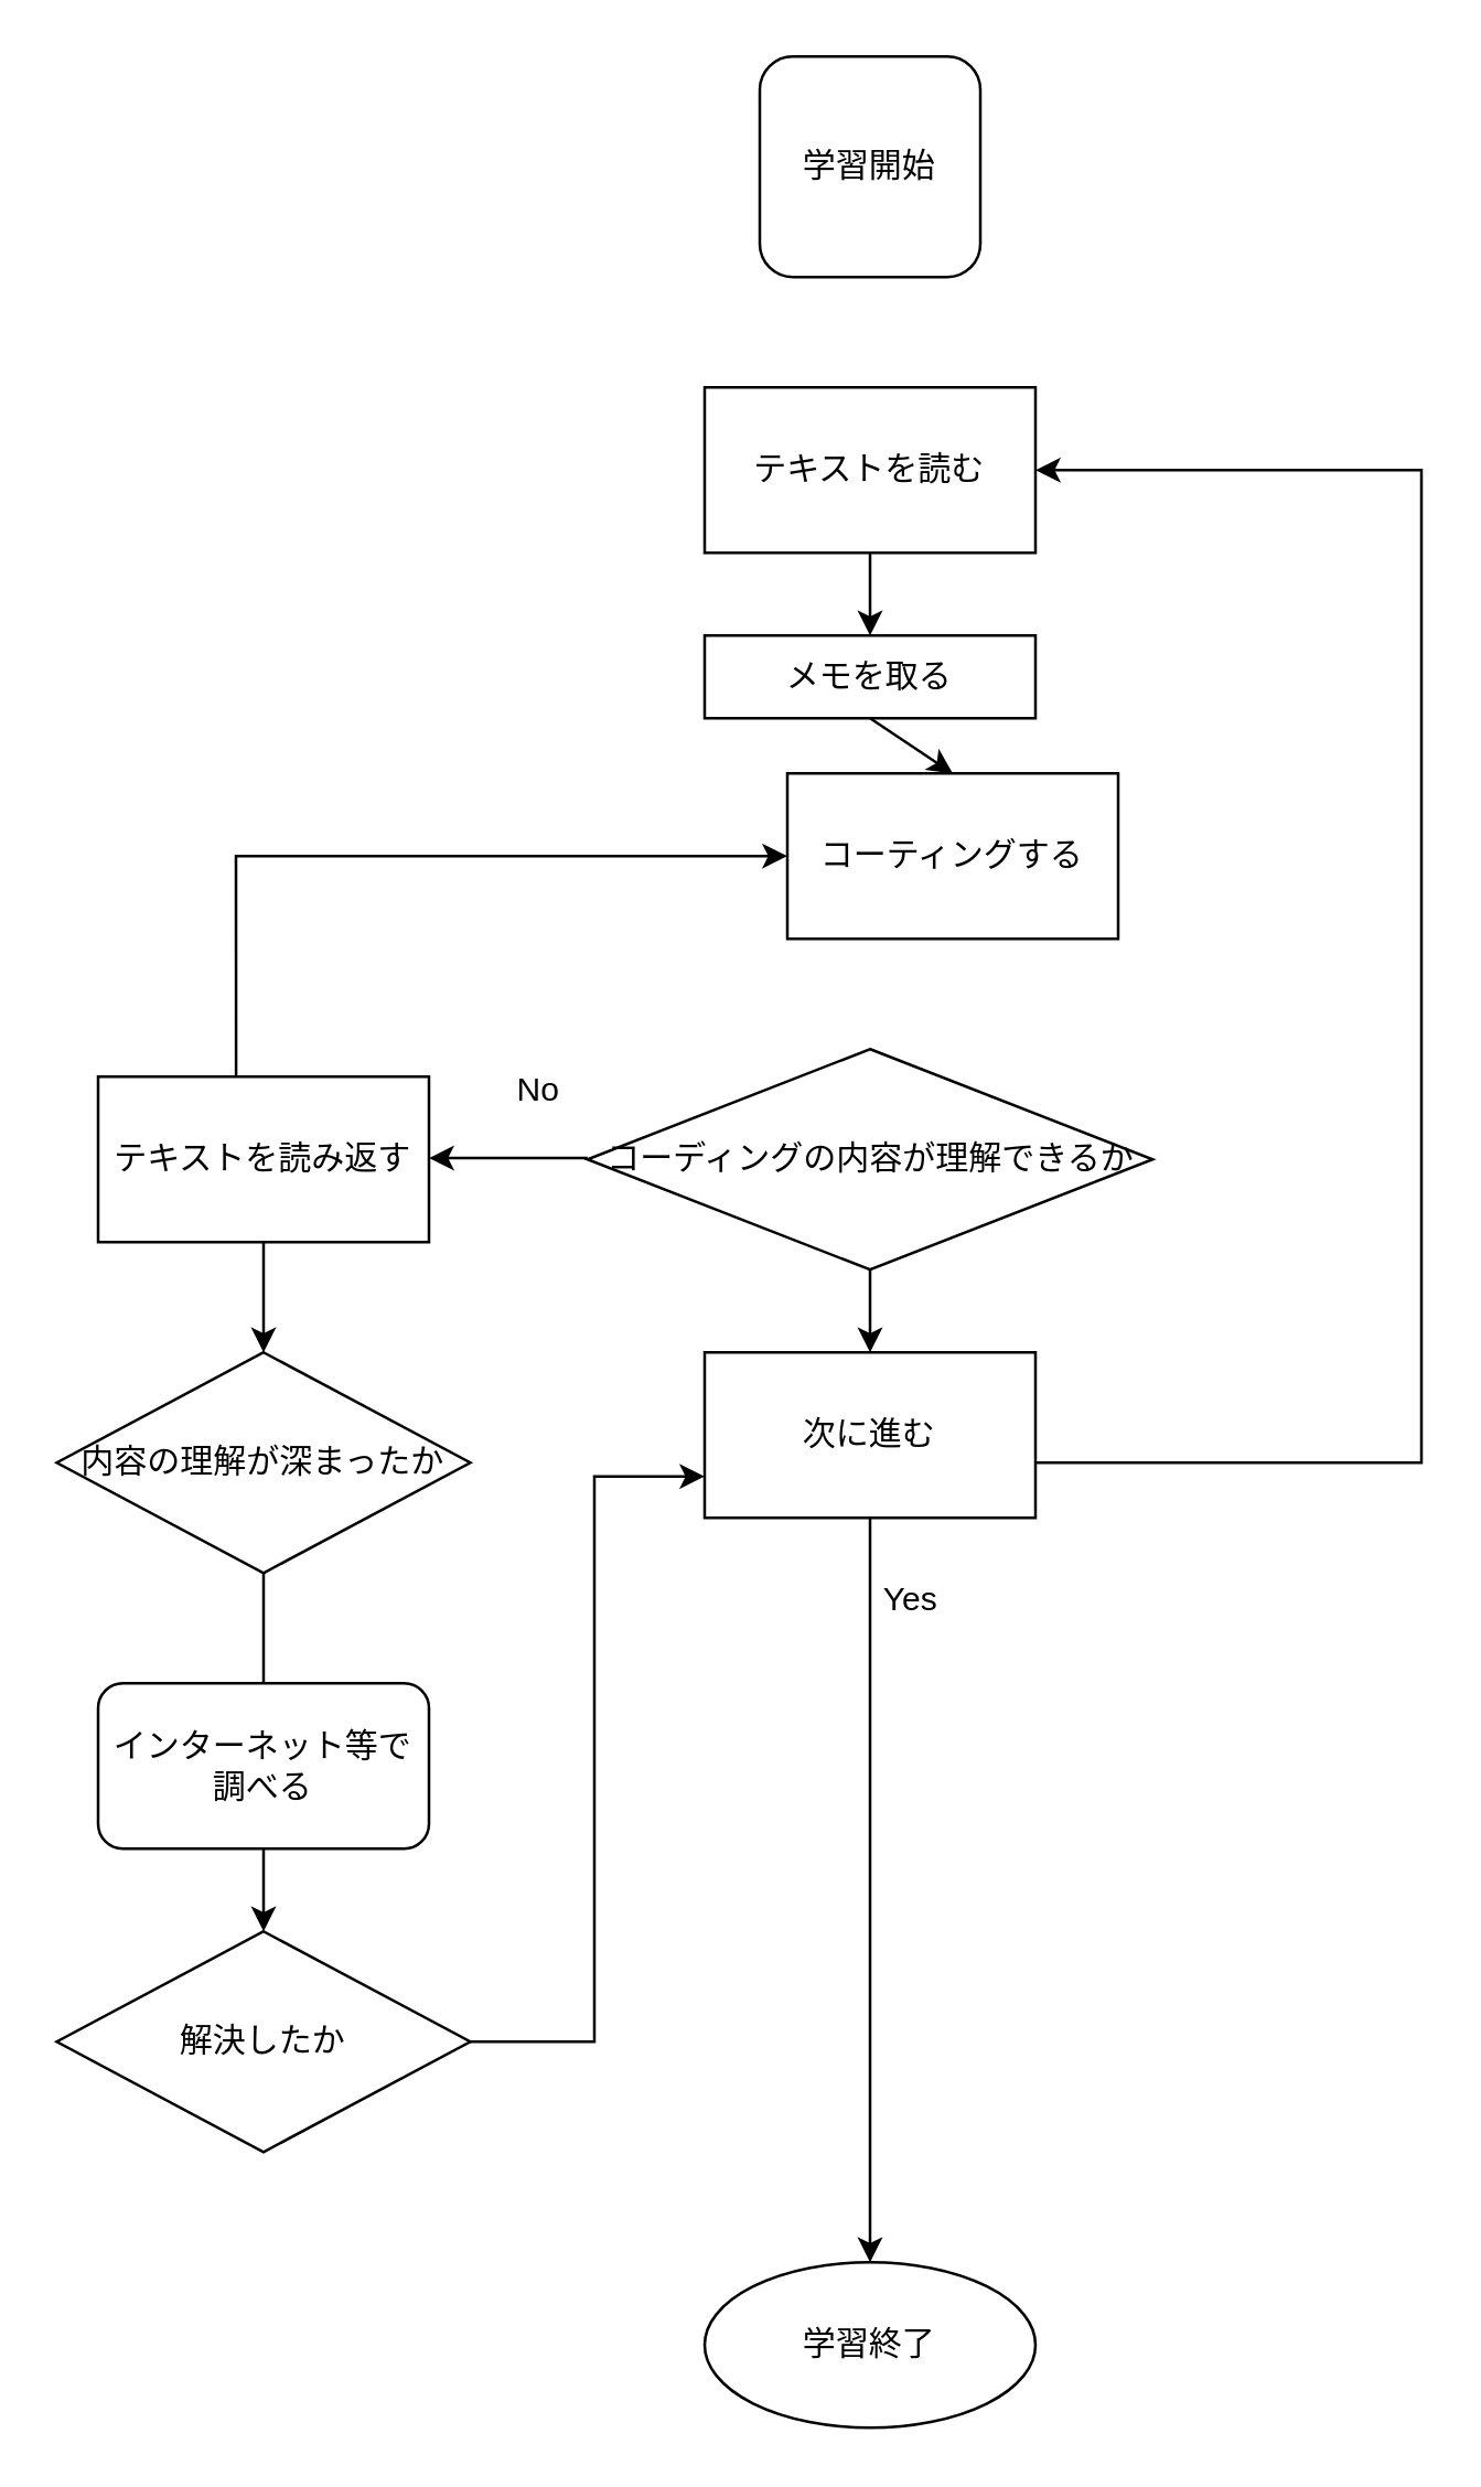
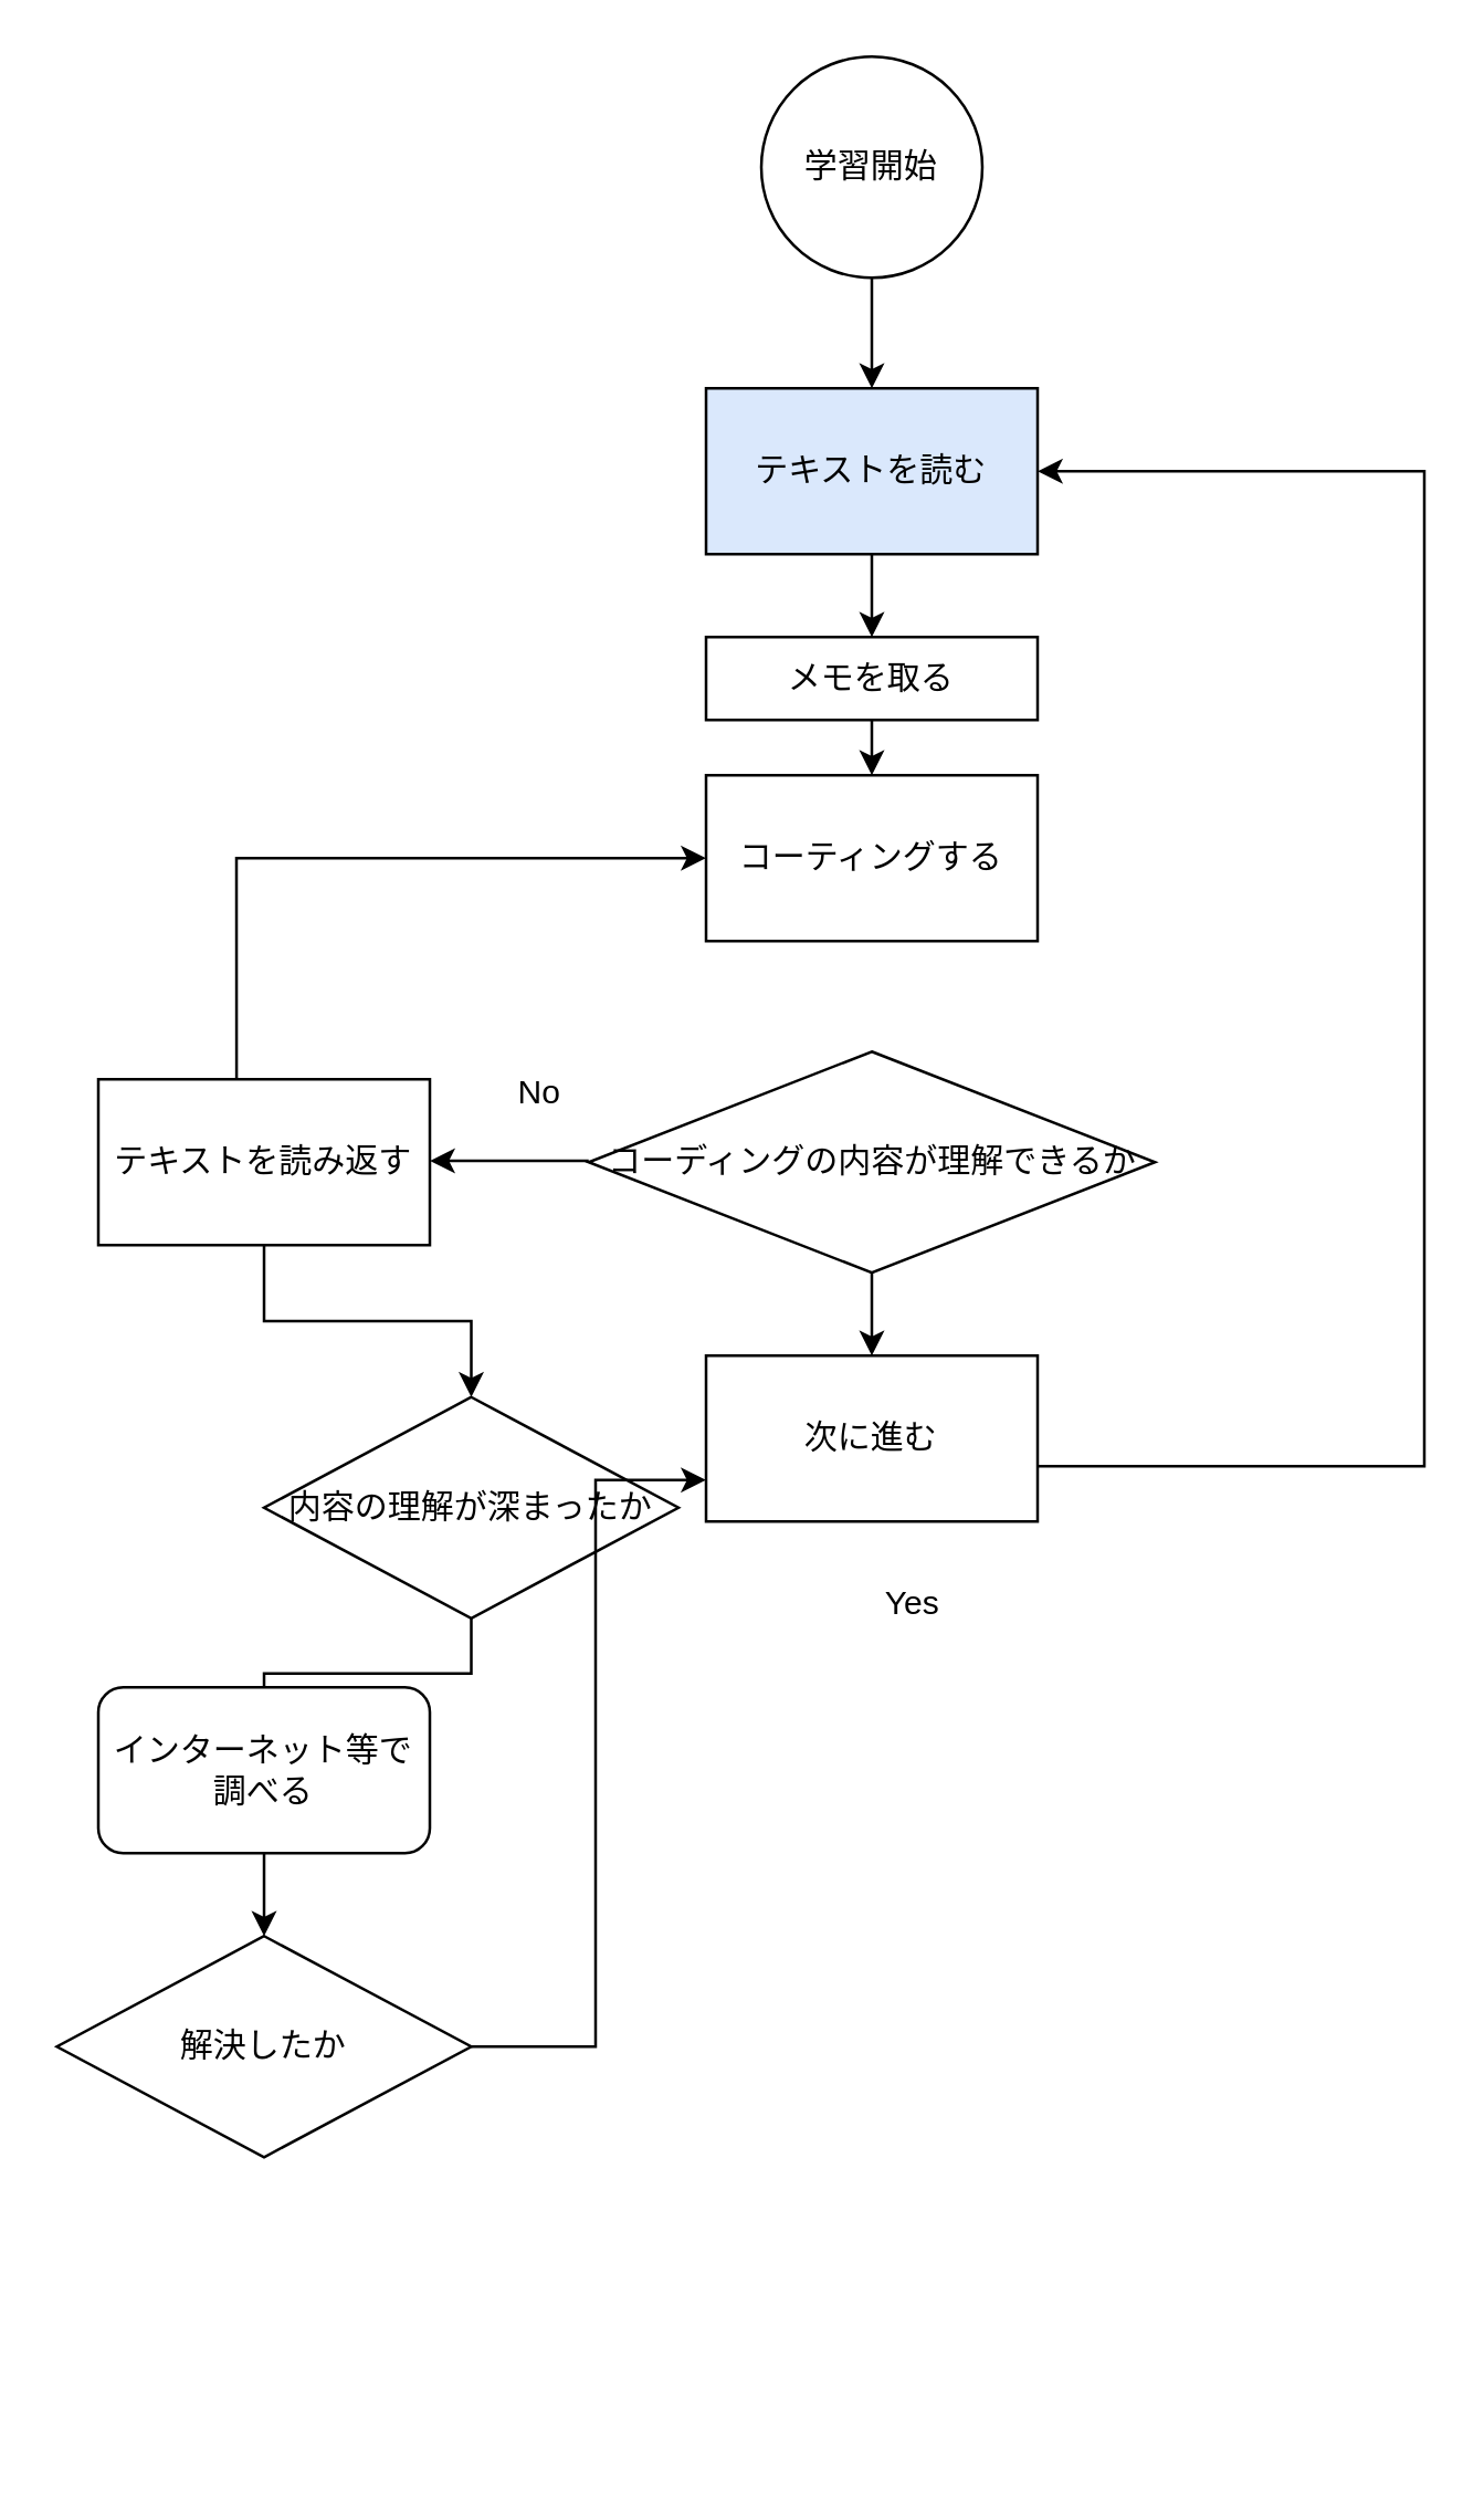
  <mxCell id="0" />
  <mxCell id="1" parent="0" />
  <mxCell id="2" value="" style="edgeStyle=orthogonalEdgeStyle;rounded=0;orthogonalLoop=1;jettySize=auto;html=1;" edge="1" parent="1" source="3"><mxGeometry relative="1" as="geometry"><mxPoint x="315" y="230" as="targetPoint" /></mxGeometry></mxCell>
- <mxCell id="3" value="テキストを読む" style="rounded=0;whiteSpace=wrap;html=1;" vertex="1" parent="1"><mxGeometry x="255" y="140" width="120" height="60" as="geometry" /></mxCell>
- <mxCell id="4" value="コーティングする" style="whiteSpace=wrap;html=1;rounded=0;" vertex="1" parent="1"><mxGeometry x="285" y="280" width="120" height="60" as="geometry" /></mxCell>
+ <mxCell id="3" value="テキストを読む" style="rounded=0;whiteSpace=wrap;html=1;fillColor=#dae8fc;" vertex="1" parent="1"><mxGeometry x="255" y="140" width="120" height="60" as="geometry" /></mxCell>
+ <mxCell id="4" value="コーティングする" style="whiteSpace=wrap;html=1;rounded=0;" vertex="1" parent="1"><mxGeometry x="255" y="280" width="120" height="60" as="geometry" /></mxCell>
  <mxCell id="5" value="" style="edgeStyle=orthogonalEdgeStyle;rounded=0;orthogonalLoop=1;jettySize=auto;html=1;entryX=0.5;entryY=0;entryDx=0;entryDy=0;" edge="1" parent="1" source="6" target="12"><mxGeometry relative="1" as="geometry"><mxPoint x="315" y="440" as="targetPoint" /></mxGeometry></mxCell>
  <mxCell id="6" value="コーディングの内容が理解できるか" style="rhombus;whiteSpace=wrap;html=1;rounded=0;" vertex="1" parent="1"><mxGeometry x="212.5" y="380" width="205" height="80" as="geometry" /></mxCell>
  <mxCell id="7" value="" style="endArrow=classic;html=1;rounded=0;" edge="1" parent="1"><mxGeometry width="50" height="50" relative="1" as="geometry"><mxPoint x="212.5" y="419.5" as="sourcePoint" /><mxPoint x="155" y="419.5" as="targetPoint" /><Array as="points" /></mxGeometry></mxCell>
  <mxCell id="8" value="" style="edgeStyle=orthogonalEdgeStyle;rounded=0;orthogonalLoop=1;jettySize=auto;html=1;" edge="1" parent="1" source="9" target="19"><mxGeometry relative="1" as="geometry" /></mxCell>
  <mxCell id="9" value="テキストを読み返す" style="rounded=0;whiteSpace=wrap;html=1;" vertex="1" parent="1"><mxGeometry x="35" y="390" width="120" height="60" as="geometry" /></mxCell>
  <mxCell id="10" value="" style="endArrow=classic;html=1;rounded=0;entryX=0;entryY=0.5;entryDx=0;entryDy=0;exitX=0.417;exitY=0;exitDx=0;exitDy=0;exitPerimeter=0;" edge="1" parent="1" source="9" target="4"><mxGeometry width="50" height="50" relative="1" as="geometry"><mxPoint x="85" y="340" as="sourcePoint" /><mxPoint x="135" y="290" as="targetPoint" /><Array as="points"><mxPoint x="85" y="310" /></Array></mxGeometry></mxCell>
- <mxCell id="11" value="" style="edgeStyle=orthogonalEdgeStyle;rounded=0;orthogonalLoop=1;jettySize=auto;html=1;" edge="1" parent="1" source="12" target="24"><mxGeometry relative="1" as="geometry" /></mxCell>
  <mxCell id="12" value="次に進む" style="whiteSpace=wrap;html=1;rounded=0;" vertex="1" parent="1"><mxGeometry x="255" y="490" width="120" height="60" as="geometry" /></mxCell>
  <mxCell id="13" value="メモを取る" style="rounded=0;whiteSpace=wrap;html=1;" vertex="1" parent="1"><mxGeometry x="255" y="230" width="120" height="30" as="geometry" /></mxCell>
  <mxCell id="14" value="" style="endArrow=classic;html=1;rounded=0;entryX=0.5;entryY=0;entryDx=0;entryDy=0;" edge="1" parent="1" target="4"><mxGeometry width="50" height="50" relative="1" as="geometry"><mxPoint x="315" y="260" as="sourcePoint" /><mxPoint x="365" y="210" as="targetPoint" /></mxGeometry></mxCell>
  <mxCell id="15" value="" style="endArrow=classic;html=1;rounded=0;entryX=1;entryY=0.5;entryDx=0;entryDy=0;" edge="1" parent="1" target="3"><mxGeometry width="50" height="50" relative="1" as="geometry"><mxPoint x="375" y="530" as="sourcePoint" /><mxPoint x="425" y="480" as="targetPoint" /><Array as="points"><mxPoint x="515" y="530" /><mxPoint x="515" y="170" /></Array></mxGeometry></mxCell>
  <mxCell id="16" value="Yes" style="text;html=1;strokeColor=none;fillColor=none;align=center;verticalAlign=middle;whiteSpace=wrap;rounded=0;" vertex="1" parent="1"><mxGeometry x="300" y="565" width="60" height="30" as="geometry" /></mxCell>
  <mxCell id="17" value="No" style="text;html=1;strokeColor=none;fillColor=none;align=center;verticalAlign=middle;whiteSpace=wrap;rounded=0;" vertex="1" parent="1"><mxGeometry x="165" y="380" width="60" height="30" as="geometry" /></mxCell>
  <mxCell id="18" value="" style="edgeStyle=orthogonalEdgeStyle;rounded=0;orthogonalLoop=1;jettySize=auto;html=1;endArrow=none;" edge="1" parent="1" source="19" target="21"><mxGeometry relative="1" as="geometry" /></mxCell>
- <mxCell id="19" value="内容の理解が深まったか" style="rhombus;whiteSpace=wrap;html=1;rounded=0;" vertex="1" parent="1"><mxGeometry x="20" y="490" width="150" height="80" as="geometry" /></mxCell>
+ <mxCell id="19" value="内容の理解が深まったか" style="rhombus;whiteSpace=wrap;html=1;rounded=0;" vertex="1" parent="1"><mxGeometry x="95" y="505" width="150" height="80" as="geometry" /></mxCell>
  <mxCell id="20" value="" style="edgeStyle=orthogonalEdgeStyle;rounded=0;orthogonalLoop=1;jettySize=auto;html=1;" edge="1" parent="1" source="21" target="22"><mxGeometry relative="1" as="geometry" /></mxCell>
  <mxCell id="21" value="インターネット等で調べる" style="whiteSpace=wrap;html=1;rounded=1;" vertex="1" parent="1"><mxGeometry x="35" y="610" width="120" height="60" as="geometry" /></mxCell>
  <mxCell id="22" value="解決したか" style="rhombus;whiteSpace=wrap;html=1;rounded=0;" vertex="1" parent="1"><mxGeometry x="20" y="700" width="150" height="80" as="geometry" /></mxCell>
  <mxCell id="23" value="" style="endArrow=classic;html=1;rounded=0;entryX=0;entryY=0.75;entryDx=0;entryDy=0;" edge="1" parent="1" target="12"><mxGeometry width="50" height="50" relative="1" as="geometry"><mxPoint x="170" y="740" as="sourcePoint" /><mxPoint x="220" y="690" as="targetPoint" /><Array as="points"><mxPoint x="215" y="740" /><mxPoint x="215" y="535" /></Array></mxGeometry></mxCell>
- <mxCell id="24" value="学習終了" style="whiteSpace=wrap;html=1;rounded=0;shape=ellipse;perimeter=ellipsePerimeter;" vertex="1" parent="1"><mxGeometry x="255" y="820" width="120" height="60" as="geometry" /></mxCell>
- <mxCell id="26" value="学習開始" style="whiteSpace=wrap;html=1;rounded=1;" vertex="1" parent="1"><mxGeometry x="275" y="20" width="80" height="80" as="geometry" /></mxCell>
+ <mxCell id="25" value="" style="edgeStyle=orthogonalEdgeStyle;rounded=0;orthogonalLoop=1;jettySize=auto;html=1;" edge="1" parent="1" source="26" target="3"><mxGeometry relative="1" as="geometry" /></mxCell>
+ <mxCell id="26" value="学習開始" style="ellipse;whiteSpace=wrap;html=1;rounded=0;" vertex="1" parent="1"><mxGeometry x="275" y="20" width="80" height="80" as="geometry" /></mxCell>
